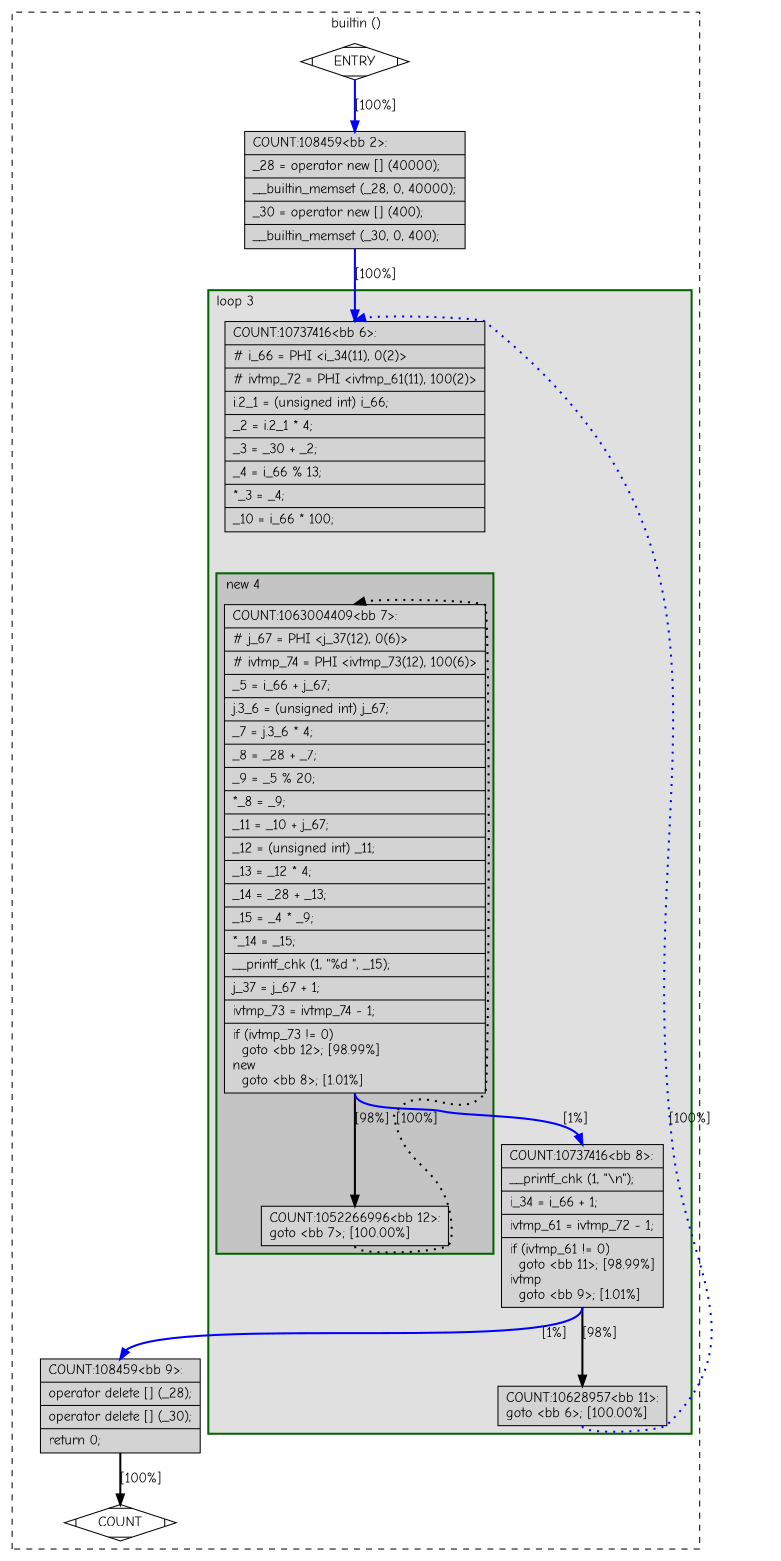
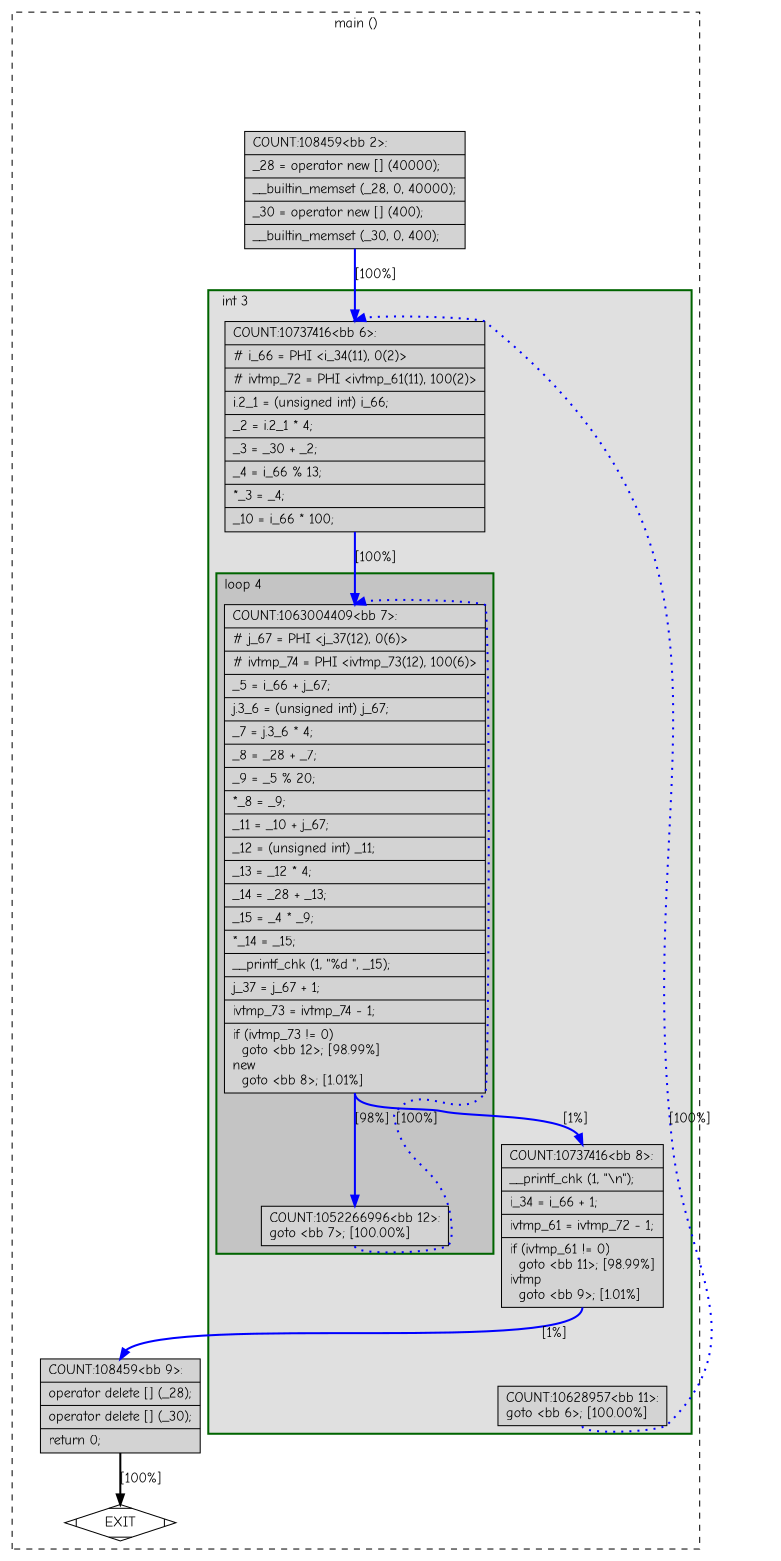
  digraph {
    fontname="Comic Neue"
    node [fillcolor=lightgrey fontname="Comic Neue" shape=record style=filled]
    edge [color=blue constraint=true fontname="Comic Neue" headport=n style="solid,bold" tailport=s weight=10]
    n1 [label="{COUNT:1063004409\<bb\ 7\>:\l|#\ j_67\ =\ PHI\ \<j_37(12),\ 0(6)\>\l|#\ ivtmp_74\ =\ PHI\ \<ivtmp_73(12),\ 100(6)\>\l|_5\ =\ i_66\ +\ j_67;\l|j.3_6\ =\ (unsigned\ int)\ j_67;\l|_7\ =\ j.3_6\ *\ 4;\l|_8\ =\ _28\ +\ _7;\l|_9\ =\ _5\ %\ 20;\l|*_8\ =\ _9;\l|_11\ =\ _10\ +\ j_67;\l|_12\ =\ (unsigned\ int)\ _11;\l|_13\ =\ _12\ *\ 4;\l|_14\ =\ _28\ +\ _13;\l|_15\ =\ _4\ *\ _9;\l|*_14\ =\ _15;\l|__printf_chk\ (1,\ \"%d\ \",\ _15);\l|j_37\ =\ j_67\ +\ 1;\l|ivtmp_73\ =\ ivtmp_74\ -\ 1;\l|if\ (ivtmp_73\ !=\ 0)\l\ \ goto\ \<bb\ 12\>;\ [98.99%]\lnew\l\ \ goto\ \<bb\ 8\>;\ [1.01%]\l}"]
    n2 [label="{COUNT:1052266996\<bb\ 12\>:\lgoto\ \<bb\ 7\>;\ [100.00%]\l}"]
    n3 [label="{COUNT:10737416\<bb\ 6\>:\l|#\ i_66\ =\ PHI\ \<i_34(11),\ 0(2)\>\l|#\ ivtmp_72\ =\ PHI\ \<ivtmp_61(11),\ 100(2)\>\l|i.2_1\ =\ (unsigned\ int)\ i_66;\l|_2\ =\ i.2_1\ *\ 4;\l|_3\ =\ _30\ +\ _2;\l|_4\ =\ i_66\ %\ 13;\l|*_3\ =\ _4;\l|_10\ =\ i_66\ *\ 100;\l}"]
    n4 [label="{COUNT:10737416\<bb\ 8\>:\l|__printf_chk\ (1,\ \"\\n\");\l|i_34\ =\ i_66\ +\ 1;\l|ivtmp_61\ =\ ivtmp_72\ -\ 1;\l|if\ (ivtmp_61\ !=\ 0)\l\ \ goto\ \<bb\ 11\>;\ [98.99%]\livtmp\l\ \ goto\ \<bb\ 9\>;\ [1.01%]\l}"]
    n5 [label="{COUNT:10628957\<bb\ 11\>:\lgoto\ \<bb\ 6\>;\ [100.00%]\l}"]
    n6 [label="{COUNT:108459\<bb\ 9\>:\l|operator\ delete\ []\ (_28);\l|operator\ delete\ []\ (_30);\l|return\ 0;\l}"]
-   n7 [fillcolor=white label=ENTRY shape=Mdiamond]
-   n8 [fillcolor=white label=COUNT shape=Mdiamond]
+   n8 [fillcolor=white label=EXIT shape=Mdiamond]
    n9 [label="{COUNT:108459\<bb\ 2\>:\l|_28\ =\ operator\ new\ []\ (40000);\l|__builtin_memset\ (_28,\ 0,\ 40000);\l|_30\ =\ operator\ new\ []\ (400);\l|__builtin_memset\ (_30,\ 0,\ 400);\l}"]
    subgraph cluster_1 {
      color=black
-     label="builtin ()"
+     label="main ()"
      style=dashed
      n6
-     n7
      n8
      n9
      subgraph cluster_2 {
        color=darkgreen
        fillcolor=grey88
-       label="loop 3"
+       label="int 3"
        labeljust=l
        penwidth=2
        style=filled
        n3
        n4
        n5
        subgraph cluster_3 {
          color=darkgreen
          fillcolor=grey77
-         label="new 4"
+         label="loop 4"
          labeljust=l
          penwidth=2
          style=filled
          n1
          n2
        }
      }
    }
-   n1 -> n2 [color=black label="[98%]"]
+   n1 -> n2 [label="[98%]"]
    n1 -> n4 [label="[1%]"]
-   n2 -> n1 [color=black constraint=false label="[100%]" style="dotted,bold"]
-   n4 -> n5 [color=black label="[98%]"]
+   n2 -> n1 [constraint=false label="[100%]" style="dotted,bold"]
+   n3 -> n1 [label="[100%]" weight=100]
    n4 -> n6 [label="[1%]"]
    n5 -> n3 [constraint=false label="[100%]" style="dotted,bold"]
    n6 -> n8 [color=black label="[100%]"]
-   n7 -> n8 [style=invis color="" weight=""]
-   n7 -> n9 [label="[100%]" weight=100]
    n9 -> n3 [label="[100%]" weight=100]
  }
